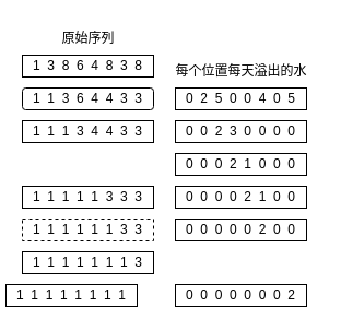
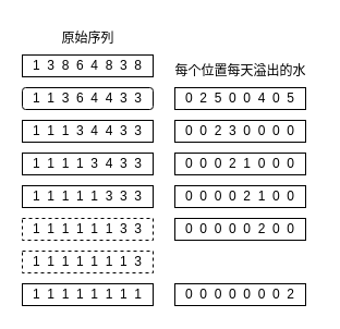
  <mxCell id="0" />
  <mxCell id="1" parent="0" />
  <mxCell id="2" value="1&amp;nbsp; 3&amp;nbsp; 8&amp;nbsp; 6&amp;nbsp; 4&amp;nbsp; 8&amp;nbsp; 3&amp;nbsp; 8" style="rounded=0;whiteSpace=wrap;html=1;" vertex="1" parent="1"><mxGeometry x="20" y="50" width="120" height="20" as="geometry" /></mxCell>
  <mxCell id="3" value="1&amp;nbsp; 1&amp;nbsp; 3&amp;nbsp; 6&amp;nbsp; 4&amp;nbsp; 4&amp;nbsp; 3&amp;nbsp; 3" style="whiteSpace=wrap;html=1;rounded=1;" vertex="1" parent="1"><mxGeometry x="20" y="80" width="120" height="20" as="geometry" /></mxCell>
  <mxCell id="4" value="1&amp;nbsp; 1&amp;nbsp; 1&amp;nbsp; 3&amp;nbsp; 4&amp;nbsp; 4&amp;nbsp; 3&amp;nbsp; 3" style="rounded=0;whiteSpace=wrap;html=1;" vertex="1" parent="1"><mxGeometry x="20" y="110" width="120" height="20" as="geometry" /></mxCell>
+ <mxCell id="5" value="1&amp;nbsp; 1&amp;nbsp; 1&amp;nbsp; 1&amp;nbsp; 3&amp;nbsp; 4&amp;nbsp; 3&amp;nbsp; 3" style="rounded=0;whiteSpace=wrap;html=1;" vertex="1" parent="1"><mxGeometry x="20" y="140" width="120" height="20" as="geometry" /></mxCell>
  <mxCell id="6" value="1&amp;nbsp; 1&amp;nbsp; 1&amp;nbsp; 1&amp;nbsp; 1&amp;nbsp; 3&amp;nbsp; 3&amp;nbsp; 3" style="rounded=0;whiteSpace=wrap;html=1;" vertex="1" parent="1"><mxGeometry x="20" y="170" width="120" height="20" as="geometry" /></mxCell>
  <mxCell id="7" value="1&amp;nbsp; 1&amp;nbsp; 1&amp;nbsp; 1&amp;nbsp; 1&amp;nbsp; 1&amp;nbsp; 3&amp;nbsp; 3" style="rounded=0;whiteSpace=wrap;html=1;dashed=1;" vertex="1" parent="1"><mxGeometry x="20" y="200" width="120" height="20" as="geometry" /></mxCell>
- <mxCell id="8" value="1&amp;nbsp; 1&amp;nbsp; 1&amp;nbsp; 1&amp;nbsp; 1&amp;nbsp; 1&amp;nbsp; 1&amp;nbsp; 3" style="rounded=0;whiteSpace=wrap;html=1;" vertex="1" parent="1"><mxGeometry x="20" y="230" width="120" height="20" as="geometry" /></mxCell>
- <mxCell id="9" value="1&amp;nbsp; 1&amp;nbsp; 1&amp;nbsp; 1&amp;nbsp; 1&amp;nbsp; 1&amp;nbsp; 1&amp;nbsp; 1" style="rounded=0;whiteSpace=wrap;html=1;" vertex="1" parent="1"><mxGeometry x="5" y="260" width="120" height="20" as="geometry" /></mxCell>
+ <mxCell id="8" value="1&amp;nbsp; 1&amp;nbsp; 1&amp;nbsp; 1&amp;nbsp; 1&amp;nbsp; 1&amp;nbsp; 1&amp;nbsp; 3" style="rounded=0;whiteSpace=wrap;html=1;dashed=1;" vertex="1" parent="1"><mxGeometry x="20" y="230" width="120" height="20" as="geometry" /></mxCell>
+ <mxCell id="9" value="1&amp;nbsp; 1&amp;nbsp; 1&amp;nbsp; 1&amp;nbsp; 1&amp;nbsp; 1&amp;nbsp; 1&amp;nbsp; 1" style="rounded=0;whiteSpace=wrap;html=1;" vertex="1" parent="1"><mxGeometry x="20" y="260" width="120" height="20" as="geometry" /></mxCell>
  <mxCell id="10" value="0&amp;nbsp; 2&amp;nbsp; 5&amp;nbsp; 0&amp;nbsp; 0&amp;nbsp; 4&amp;nbsp; 0&amp;nbsp; 5" style="rounded=0;whiteSpace=wrap;html=1;" vertex="1" parent="1"><mxGeometry x="160" y="80" width="120" height="20" as="geometry" /></mxCell>
  <mxCell id="11" value="0&amp;nbsp; 0&amp;nbsp; 2&amp;nbsp; 3&amp;nbsp; 0&amp;nbsp; 0&amp;nbsp; 0&amp;nbsp; 0" style="rounded=0;whiteSpace=wrap;html=1;" vertex="1" parent="1"><mxGeometry x="160" y="110" width="120" height="20" as="geometry" /></mxCell>
  <mxCell id="12" value="0&amp;nbsp; 0&amp;nbsp; 0&amp;nbsp; 2&amp;nbsp; 1&amp;nbsp; 0&amp;nbsp; 0&amp;nbsp; 0" style="rounded=0;whiteSpace=wrap;html=1;" vertex="1" parent="1"><mxGeometry x="160" y="140" width="120" height="20" as="geometry" /></mxCell>
  <mxCell id="13" value="0&amp;nbsp; 0&amp;nbsp; 0&amp;nbsp; 0&amp;nbsp; 2&amp;nbsp; 1&amp;nbsp; 0&amp;nbsp; 0" style="rounded=0;whiteSpace=wrap;html=1;" vertex="1" parent="1"><mxGeometry x="160" y="170" width="120" height="20" as="geometry" /></mxCell>
  <mxCell id="14" value="0&amp;nbsp; 0&amp;nbsp; 0&amp;nbsp; 0&amp;nbsp; 0&amp;nbsp; 2&amp;nbsp; 0&amp;nbsp; 0" style="rounded=0;whiteSpace=wrap;html=1;" vertex="1" parent="1"><mxGeometry x="160" y="200" width="120" height="20" as="geometry" /></mxCell>
  <mxCell id="15" value="0&amp;nbsp; 0&amp;nbsp; 0&amp;nbsp; 0&amp;nbsp; 0&amp;nbsp; 0&amp;nbsp; 0&amp;nbsp; 2" style="rounded=0;whiteSpace=wrap;html=1;" vertex="1" parent="1"><mxGeometry x="160" y="260" width="120" height="20" as="geometry" /></mxCell>
  <mxCell id="16" value="原始序列" style="text;html=1;align=center;verticalAlign=middle;resizable=0;points=[];autosize=1;strokeColor=none;fillColor=none;" vertex="1" parent="1"><mxGeometry x="45" y="20" width="70" height="30" as="geometry" /></mxCell>
  <mxCell id="17" value="每个位置每天溢出的水" style="text;html=1;align=center;verticalAlign=middle;resizable=0;points=[];autosize=1;strokeColor=none;fillColor=none;" vertex="1" parent="1"><mxGeometry x="150" y="50" width="140" height="30" as="geometry" /></mxCell>
